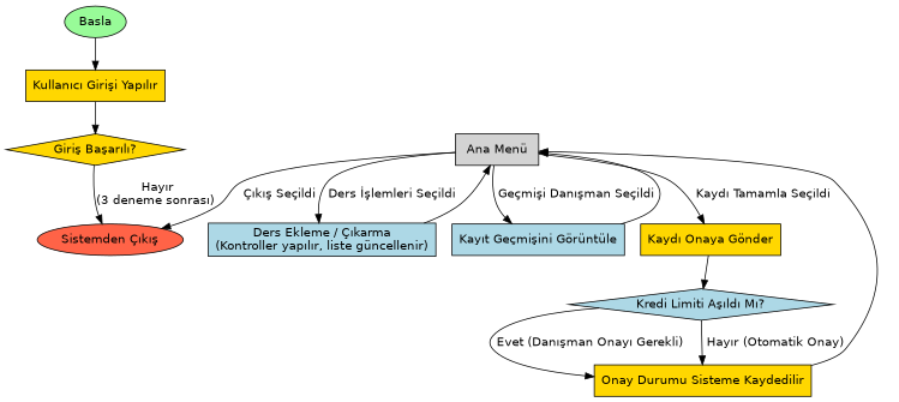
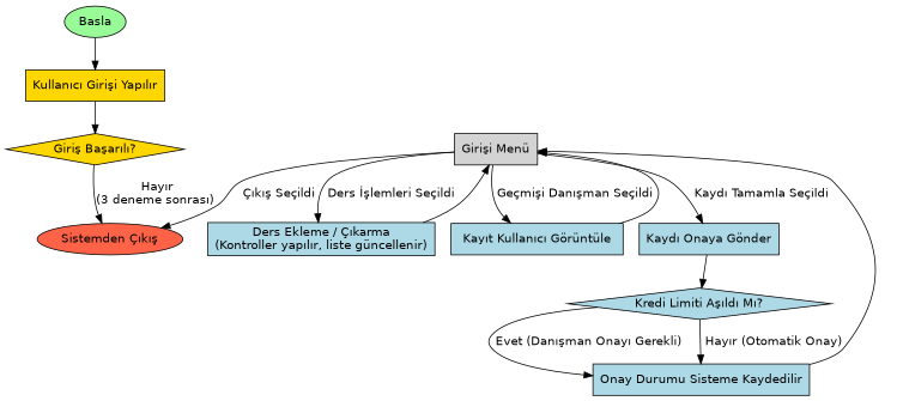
  digraph {
    rankdir=TB
    node [fillcolor=lightblue fontname=Helvetica shape=box style=filled]
    edge [fontname=Helvetica]
    Basla [fillcolor=palegreen shape=ellipse]
    n2 [fillcolor=gold label="Kullanıcı Girişi Yapılır"]
    n3 [fillcolor=gold label="Giriş Başarılı?" shape=diamond]
    n4 [fillcolor=tomato label="Sistemden Çıkış" shape=ellipse]
-   n5 [fillcolor=lightgrey label="Ana Menü"]
+   n5 [fillcolor=lightgrey label="Girişi Menü"]
    n6 [label="Ders Ekleme / Çıkarma\n(Kontroller yapılır, liste güncellenir)"]
-   n7 [label="Kayıt Geçmişini Görüntüle"]
-   n8 [fillcolor=gold label="Kaydı Onaya Gönder"]
+   n7 [label="Kayıt Kullanıcı Görüntüle"]
+   n8 [label="Kaydı Onaya Gönder"]
    n9 [label="Kredi Limiti Aşıldı Mı?" shape=diamond]
-   n10 [fillcolor=gold label="Onay Durumu Sisteme Kaydedilir"]
+   n10 [label="Onay Durumu Sisteme Kaydedilir"]
    Basla -> n2
    n2 -> n3
    n3 -> n4 [label=" Hayır\n(3 deneme sonrası)"]
    n5 -> n4 [label="Çıkış Seçildi"]
    n5 -> n6 [label="Ders İşlemleri Seçildi"]
    n5 -> n7 [label="Geçmişi Danışman Seçildi"]
    n5 -> n8 [label="Kaydı Tamamla Seçildi"]
    n6 -> n5
    n7 -> n5
    n8 -> n9
    n9 -> n10 [label=" Evet (Danışman Onayı Gerekli)"]
    n9 -> n10 [label=" Hayır (Otomatik Onay)"]
    n10 -> n5
  }
